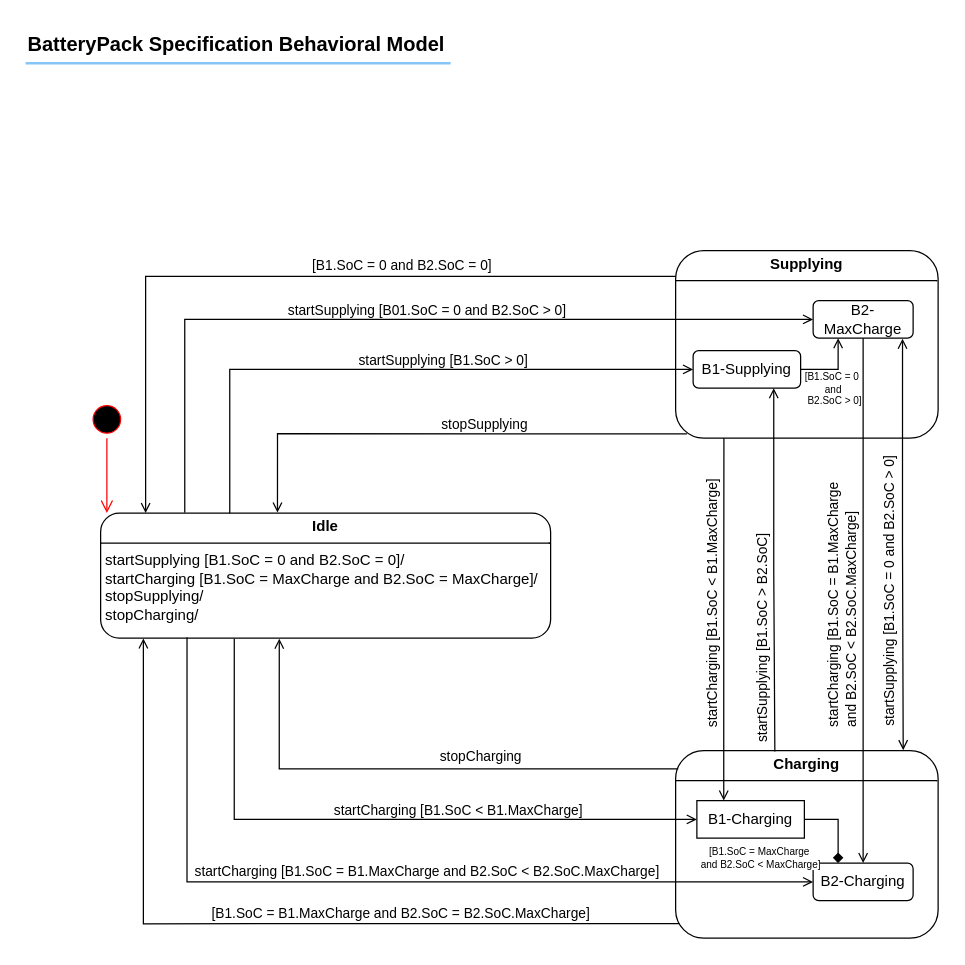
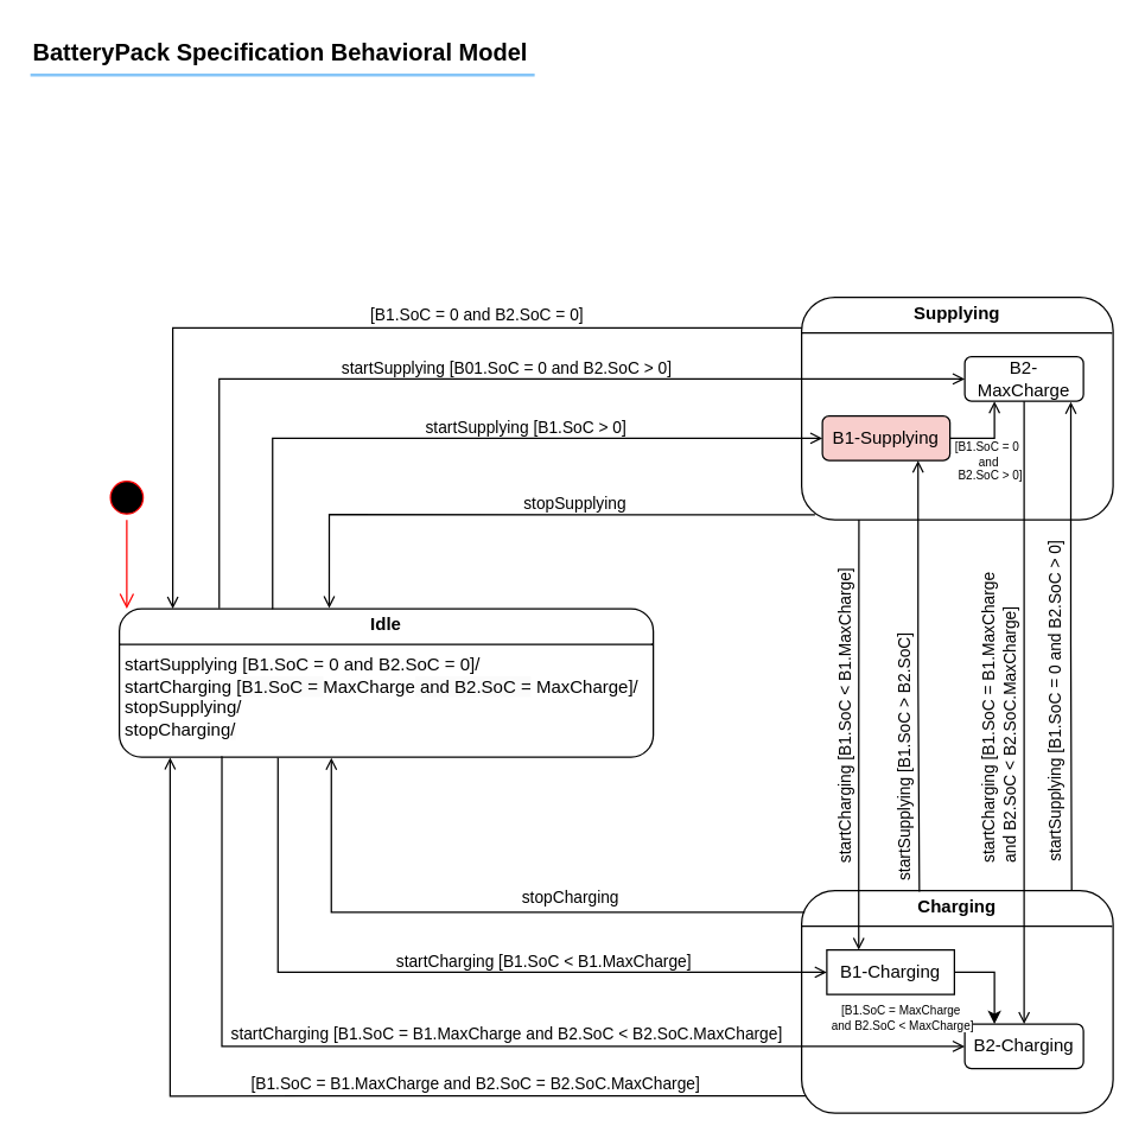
  <mxCell id="0" />
  <mxCell id="1" parent="0" />
  <mxCell id="2" value="&lt;b&gt;BatteryPack Specification Behavioral Model&lt;/b&gt;" style="text;fontSize=16;verticalAlign=middle;strokeColor=none;fillColor=none;whiteSpace=wrap;html=1;" vertex="1" parent="1"><mxGeometry x="20" y="20" width="430" height="30" as="geometry" /></mxCell>
  <mxCell id="3" value="" style="dashed=0;shape=line;strokeWidth=2;noLabel=1;strokeColor=#0C8CF2;opacity=50;" vertex="1" parent="1"><mxGeometry x="20" y="45" width="340" height="10" as="geometry" /></mxCell>
  <mxCell id="4" value="" style="ellipse;html=1;shape=startState;fillColor=#000000;strokeColor=#ff0000;" vertex="1" parent="1"><mxGeometry x="70" y="320" width="30" height="30" as="geometry" /></mxCell>
  <mxCell id="5" value="" style="edgeStyle=orthogonalEdgeStyle;html=1;verticalAlign=bottom;endArrow=open;endSize=8;strokeColor=#ff0000;rounded=0;entryX=0.5;entryY=0;entryDx=0;entryDy=0;" edge="1" parent="1" source="4"><mxGeometry relative="1" as="geometry"><mxPoint x="85" y="410" as="targetPoint" /></mxGeometry></mxCell>
  <mxCell id="6" value="&lt;p style=&quot;margin:0px;margin-top:4px;text-align:center;&quot;&gt;&lt;b&gt;Idle&lt;/b&gt;&lt;/p&gt;&lt;hr size=&quot;1&quot; style=&quot;border-style:solid;&quot;&gt;&lt;p style=&quot;margin: 0px 0px 0px 4px;&quot;&gt;startSupplying [B1.SoC = 0 and B2.SoC = 0]/&lt;/p&gt;&lt;p style=&quot;margin: 0px 0px 0px 4px;&quot;&gt;&lt;span style=&quot;color: light-dark(rgb(0, 0, 0), rgb(255, 255, 255)); background-color: transparent;&quot;&gt;startCharging&lt;/span&gt;&lt;span style=&quot;text-align: center; text-wrap-mode: nowrap; background-color: rgb(255, 255, 255);&quot;&gt;&amp;nbsp;[&lt;span style=&quot;text-align: left; text-wrap-mode: wrap; background-color: rgb(251, 251, 251);&quot;&gt;B1.SoC =&amp;nbsp;&lt;/span&gt;MaxCharge&lt;span style=&quot;text-align: left; text-wrap-mode: wrap; background-color: rgb(251, 251, 251);&quot;&gt;&amp;nbsp;and B2.SoC =&lt;/span&gt;&amp;nbsp;MaxCharge]/&lt;/span&gt;&lt;/p&gt;&lt;p style=&quot;margin: 0px 0px 0px 4px;&quot;&gt;&lt;span style=&quot;background-color: transparent; color: light-dark(rgb(0, 0, 0), rgb(255, 255, 255));&quot;&gt;stopSupplying&lt;/span&gt;/&lt;/p&gt;&lt;p style=&quot;margin: 0px 0px 0px 4px;&quot;&gt;&lt;span style=&quot;color: light-dark(rgb(0, 0, 0), rgb(255, 255, 255)); background-color: rgb(255, 255, 255);&quot;&gt;stopCharging&lt;/span&gt;&lt;span style=&quot;background-color: light-dark(rgb(251, 251, 251), rgb(21, 21, 21)); color: light-dark(rgb(0, 0, 0), rgb(255, 255, 255));&quot;&gt;/&lt;/span&gt;&lt;/p&gt;&lt;p style=&quot;margin:0px;margin-left:4px;&quot;&gt;&lt;br&gt;&lt;/p&gt;&lt;p style=&quot;margin:0px;margin-left:4px;&quot;&gt;&lt;br&gt;&lt;/p&gt;" style="verticalAlign=top;align=left;overflow=fill;html=1;whiteSpace=wrap;rounded=1;" vertex="1" parent="1"><mxGeometry x="80" y="410" width="360" height="100" as="geometry" /></mxCell>
  <mxCell id="7" value="&lt;p style=&quot;margin:0px;margin-top:4px;text-align:center;&quot;&gt;&lt;b&gt;Supplying&lt;/b&gt;&lt;/p&gt;&lt;hr size=&quot;1&quot; style=&quot;border-style:solid;&quot;&gt;&lt;p style=&quot;margin:0px;margin-left:4px;&quot;&gt;&lt;br&gt;&lt;/p&gt;&lt;p style=&quot;margin:0px;margin-left:4px;&quot;&gt;&lt;br&gt;&lt;/p&gt;&lt;p style=&quot;margin:0px;margin-left:4px;&quot;&gt;&lt;br&gt;&lt;/p&gt;" style="verticalAlign=top;align=left;overflow=fill;html=1;whiteSpace=wrap;rounded=1;" vertex="1" parent="1"><mxGeometry x="540" y="200" width="210" height="150" as="geometry" /></mxCell>
  <mxCell id="8" style="edgeStyle=orthogonalEdgeStyle;rounded=0;orthogonalLoop=1;jettySize=auto;html=1;exitX=1;exitY=0.5;exitDx=0;exitDy=0;entryX=0.25;entryY=1;entryDx=0;entryDy=0;strokeColor=default;align=center;verticalAlign=middle;fontFamily=Helvetica;fontSize=11;fontColor=default;labelBackgroundColor=default;endArrow=open;endFill=0;" edge="1" parent="1" source="10" target="11"><mxGeometry relative="1" as="geometry" /></mxCell>
  <mxCell id="9" value="[B1.SoC = 0&amp;nbsp;&lt;div&gt;and&lt;/div&gt;&lt;div&gt;&amp;nbsp;B2.SoC &amp;gt; 0]&lt;/div&gt;" style="edgeLabel;html=1;align=center;verticalAlign=middle;resizable=0;points=[];fontSize=8;" vertex="1" connectable="0" parent="8"><mxGeometry x="-0.063" y="-1" relative="1" as="geometry"><mxPoint x="-1" y="14" as="offset" /></mxGeometry></mxCell>
- <mxCell id="10" value="B1-Supplying" style="rounded=1;whiteSpace=wrap;html=1;" vertex="1" parent="1"><mxGeometry x="554" y="280" width="86" height="30" as="geometry" /></mxCell>
+ <mxCell id="10" value="B1-Supplying" style="rounded=1;whiteSpace=wrap;html=1;fillColor=#f8cecc;" vertex="1" parent="1"><mxGeometry x="554" y="280" width="86" height="30" as="geometry" /></mxCell>
  <mxCell id="11" value="B2-MaxCharge" style="rounded=1;whiteSpace=wrap;html=1;" vertex="1" parent="1"><mxGeometry x="650" y="240" width="80" height="30" as="geometry" /></mxCell>
  <mxCell id="12" value="" style="group" vertex="1" connectable="0" parent="1"><mxGeometry x="540" y="600" width="210" height="150" as="geometry" /></mxCell>
  <mxCell id="13" value="&lt;p style=&quot;margin:0px;margin-top:4px;text-align:center;&quot;&gt;&lt;b&gt;Charging&lt;/b&gt;&lt;/p&gt;&lt;hr size=&quot;1&quot; style=&quot;border-style:solid;&quot;&gt;&lt;p style=&quot;margin:0px;margin-left:4px;&quot;&gt;&lt;br&gt;&lt;/p&gt;&lt;p style=&quot;margin:0px;margin-left:4px;&quot;&gt;&lt;br&gt;&lt;/p&gt;&lt;p style=&quot;margin:0px;margin-left:4px;&quot;&gt;&lt;br&gt;&lt;/p&gt;" style="verticalAlign=top;align=left;overflow=fill;html=1;whiteSpace=wrap;rounded=1;" vertex="1" parent="12"><mxGeometry width="210" height="150" as="geometry" /></mxCell>
- <mxCell id="14" style="edgeStyle=orthogonalEdgeStyle;rounded=0;orthogonalLoop=1;jettySize=auto;html=1;exitX=1;exitY=0.5;exitDx=0;exitDy=0;entryX=0.25;entryY=0;entryDx=0;entryDy=0;endArrow=diamond;" edge="1" parent="12" source="15" target="16"><mxGeometry relative="1" as="geometry" /></mxCell>
+ <mxCell id="14" style="edgeStyle=orthogonalEdgeStyle;rounded=0;orthogonalLoop=1;jettySize=auto;html=1;exitX=1;exitY=0.5;exitDx=0;exitDy=0;entryX=0.25;entryY=0;entryDx=0;entryDy=0;" edge="1" parent="12" source="15" target="16"><mxGeometry relative="1" as="geometry" /></mxCell>
  <mxCell id="15" value="B1-Charging" style="whiteSpace=wrap;html=1;rounded=0;" vertex="1" parent="12"><mxGeometry x="17" y="40" width="86" height="30" as="geometry" /></mxCell>
  <mxCell id="16" value="B2-Charging" style="rounded=1;whiteSpace=wrap;html=1;" vertex="1" parent="12"><mxGeometry x="110" y="90" width="80" height="30" as="geometry" /></mxCell>
  <mxCell id="17" value="[B1.SoC = MaxCharge&amp;nbsp;&lt;div&gt;and&amp;nbsp;&lt;span style=&quot;background-color: light-dark(#ffffff, var(--ge-dark-color, #121212)); color: light-dark(rgb(0, 0, 0), rgb(255, 255, 255));&quot;&gt;B2.SoC &amp;lt; MaxCharge]&lt;/span&gt;&lt;/div&gt;" style="edgeLabel;html=1;align=center;verticalAlign=middle;resizable=0;points=[];fontSize=8;" vertex="1" connectable="0" parent="12"><mxGeometry x="69.999" y="-238.996" as="geometry"><mxPoint x="-2" y="324" as="offset" /></mxGeometry></mxCell>
  <mxCell id="18" style="edgeStyle=orthogonalEdgeStyle;rounded=0;orthogonalLoop=1;jettySize=auto;html=1;exitX=0.043;exitY=0.977;exitDx=0;exitDy=0;entryX=0.393;entryY=-0.004;entryDx=0;entryDy=0;endArrow=open;endFill=0;exitPerimeter=0;entryPerimeter=0;" edge="1" parent="1" source="7" target="6"><mxGeometry relative="1" as="geometry" /></mxCell>
  <mxCell id="19" value="stopSupplying" style="edgeLabel;html=1;align=center;verticalAlign=middle;resizable=0;points=[];labelBackgroundColor=none;" vertex="1" connectable="0" parent="18"><mxGeometry x="-0.163" y="1" relative="1" as="geometry"><mxPoint y="-9" as="offset" /></mxGeometry></mxCell>
  <mxCell id="20" style="edgeStyle=orthogonalEdgeStyle;rounded=0;orthogonalLoop=1;jettySize=auto;html=1;exitX=0.001;exitY=0.137;exitDx=0;exitDy=0;entryX=0.1;entryY=0;entryDx=0;entryDy=0;exitPerimeter=0;strokeColor=default;align=center;verticalAlign=middle;fontFamily=Helvetica;fontSize=11;fontColor=default;labelBackgroundColor=default;endArrow=open;endFill=0;entryPerimeter=0;" edge="1" parent="1" source="7" target="6"><mxGeometry relative="1" as="geometry" /></mxCell>
  <mxCell id="21" value="[B1.SoC = 0 and B2.SoC = 0]" style="edgeLabel;html=1;align=center;verticalAlign=middle;resizable=0;points=[];labelBackgroundColor=none;" vertex="1" connectable="0" parent="20"><mxGeometry x="-0.282" relative="1" as="geometry"><mxPoint y="-9" as="offset" /></mxGeometry></mxCell>
  <mxCell id="22" style="edgeStyle=orthogonalEdgeStyle;rounded=0;orthogonalLoop=1;jettySize=auto;html=1;exitX=0;exitY=0.5;exitDx=0;exitDy=0;entryX=0.287;entryY=0.002;entryDx=0;entryDy=0;endArrow=none;endFill=0;startArrow=open;startFill=0;entryPerimeter=0;" edge="1" parent="1" source="10" target="6"><mxGeometry relative="1" as="geometry" /></mxCell>
  <mxCell id="23" value="startSupplying [B1.SoC &amp;gt; 0]" style="edgeLabel;html=1;align=center;verticalAlign=middle;resizable=0;points=[];labelBackgroundColor=none;" vertex="1" connectable="0" parent="22"><mxGeometry x="-0.173" y="1" relative="1" as="geometry"><mxPoint y="-9" as="offset" /></mxGeometry></mxCell>
  <mxCell id="24" style="edgeStyle=orthogonalEdgeStyle;rounded=0;orthogonalLoop=1;jettySize=auto;html=1;exitX=0;exitY=0.5;exitDx=0;exitDy=0;entryX=0.187;entryY=-0.004;entryDx=0;entryDy=0;entryPerimeter=0;strokeColor=default;align=center;verticalAlign=middle;fontFamily=Helvetica;fontSize=11;fontColor=default;labelBackgroundColor=default;endArrow=none;endFill=0;startArrow=open;startFill=0;" edge="1" parent="1" source="11" target="6"><mxGeometry relative="1" as="geometry" /></mxCell>
  <mxCell id="25" value="startSupplying [B01.SoC = 0 and B2.SoC &amp;gt; 0]" style="edgeLabel;html=1;align=center;verticalAlign=middle;resizable=0;points=[];labelBackgroundColor=none;" vertex="1" connectable="0" parent="24"><mxGeometry x="-0.057" y="1" relative="1" as="geometry"><mxPoint y="-9" as="offset" /></mxGeometry></mxCell>
  <mxCell id="26" style="edgeStyle=orthogonalEdgeStyle;rounded=0;orthogonalLoop=1;jettySize=auto;html=1;exitX=0.01;exitY=0.097;exitDx=0;exitDy=0;entryX=0.397;entryY=1.004;entryDx=0;entryDy=0;exitPerimeter=0;strokeColor=default;align=center;verticalAlign=middle;fontFamily=Helvetica;fontSize=11;fontColor=default;labelBackgroundColor=default;endArrow=open;endFill=0;entryPerimeter=0;" edge="1" parent="1" source="13" target="6"><mxGeometry relative="1" as="geometry" /></mxCell>
  <mxCell id="27" value="stopCharging" style="edgeLabel;html=1;align=center;verticalAlign=middle;resizable=0;points=[];labelBackgroundColor=none;" vertex="1" connectable="0" parent="26"><mxGeometry x="-0.249" y="-1" relative="1" as="geometry"><mxPoint y="-9" as="offset" /></mxGeometry></mxCell>
  <mxCell id="28" style="edgeStyle=orthogonalEdgeStyle;rounded=0;orthogonalLoop=1;jettySize=auto;html=1;exitX=0.013;exitY=0.923;exitDx=0;exitDy=0;entryX=0.095;entryY=1.002;entryDx=0;entryDy=0;entryPerimeter=0;exitPerimeter=0;strokeColor=default;align=center;verticalAlign=middle;fontFamily=Helvetica;fontSize=11;fontColor=default;labelBackgroundColor=default;endArrow=open;endFill=0;" edge="1" parent="1" source="13" target="6"><mxGeometry relative="1" as="geometry" /></mxCell>
  <mxCell id="29" value="[B1.SoC = B1.MaxCharge and B2.SoC = B2.SoC.MaxCharge]" style="edgeLabel;html=1;align=center;verticalAlign=middle;resizable=0;points=[];labelBackgroundColor=none;" vertex="1" connectable="0" parent="28"><mxGeometry x="-0.302" relative="1" as="geometry"><mxPoint x="6" y="-9" as="offset" /></mxGeometry></mxCell>
  <mxCell id="30" style="edgeStyle=orthogonalEdgeStyle;rounded=0;orthogonalLoop=1;jettySize=auto;html=1;entryX=0.297;entryY=1.004;entryDx=0;entryDy=0;entryPerimeter=0;strokeColor=default;align=center;verticalAlign=middle;fontFamily=Helvetica;fontSize=11;fontColor=default;labelBackgroundColor=default;endArrow=none;endFill=0;startArrow=open;startFill=0;" edge="1" parent="1" source="15" target="6"><mxGeometry relative="1" as="geometry" /></mxCell>
  <mxCell id="31" value="startCharging [B1.SoC &amp;lt; B1.MaxCharge]" style="edgeLabel;html=1;align=center;verticalAlign=middle;resizable=0;points=[];labelBackgroundColor=none;" vertex="1" connectable="0" parent="30"><mxGeometry x="-0.255" y="1" relative="1" as="geometry"><mxPoint y="-9" as="offset" /></mxGeometry></mxCell>
  <mxCell id="32" style="edgeStyle=orthogonalEdgeStyle;rounded=0;orthogonalLoop=1;jettySize=auto;html=1;entryX=0.192;entryY=0.994;entryDx=0;entryDy=0;entryPerimeter=0;endArrow=none;endFill=0;startArrow=open;startFill=0;" edge="1" parent="1" source="16" target="6"><mxGeometry relative="1" as="geometry" /></mxCell>
  <mxCell id="33" value="startCharging [B1.SoC = B1.MaxCharge and B2.SoC &amp;lt; B2.SoC.MaxCharge]" style="edgeLabel;html=1;align=center;verticalAlign=middle;resizable=0;points=[];labelBackgroundColor=none;" vertex="1" connectable="0" parent="32"><mxGeometry x="-0.021" relative="1" as="geometry"><mxPoint x="31" y="-9" as="offset" /></mxGeometry></mxCell>
  <mxCell id="34" style="edgeStyle=orthogonalEdgeStyle;rounded=0;orthogonalLoop=1;jettySize=auto;html=1;entryX=0.5;entryY=0;entryDx=0;entryDy=0;strokeColor=default;align=center;verticalAlign=middle;fontFamily=Helvetica;fontSize=11;fontColor=default;labelBackgroundColor=default;endArrow=open;endFill=0;" edge="1" parent="1" source="11" target="16"><mxGeometry relative="1" as="geometry" /></mxCell>
  <mxCell id="35" value="&lt;span style=&quot;&quot;&gt;startCharging [B1.SoC = B1.MaxCharge&amp;nbsp;&lt;/span&gt;&lt;div&gt;&lt;span style=&quot;&quot;&gt;and B2.SoC &amp;lt; B2.SoC.MaxCharge]&lt;/span&gt;&lt;/div&gt;" style="edgeLabel;html=1;align=left;verticalAlign=middle;resizable=0;points=[];rotation=270;labelBackgroundColor=none;" vertex="1" connectable="0" parent="34"><mxGeometry x="-0.018" y="-1" relative="1" as="geometry"><mxPoint x="-16" y="108" as="offset" /></mxGeometry></mxCell>
- <mxCell id="36" style="edgeStyle=orthogonalEdgeStyle;rounded=0;orthogonalLoop=1;jettySize=auto;html=1;exitX=0.894;exitY=1.014;exitDx=0;exitDy=0;entryX=0.867;entryY=-0.002;entryDx=0;entryDy=0;entryPerimeter=0;endArrow=open;endFill=0;startArrow=open;startFill=0;exitPerimeter=0;" edge="1" parent="1" source="11" target="13"><mxGeometry relative="1" as="geometry" /></mxCell>
+ <mxCell id="36" style="edgeStyle=orthogonalEdgeStyle;rounded=0;orthogonalLoop=1;jettySize=auto;html=1;exitX=0.894;exitY=1.014;exitDx=0;exitDy=0;entryX=0.867;entryY=-0.002;entryDx=0;entryDy=0;entryPerimeter=0;endArrow=none;endFill=0;startArrow=open;startFill=0;exitPerimeter=0;" edge="1" parent="1" source="11" target="13"><mxGeometry relative="1" as="geometry" /></mxCell>
  <mxCell id="37" value="startSupplying [&lt;span style=&quot;&quot;&gt;B1.SoC = 0 and B2.SoC &amp;gt; 0&lt;/span&gt;]" style="edgeLabel;html=1;align=center;verticalAlign=middle;resizable=0;points=[];rotation=270;labelBackgroundColor=none;" vertex="1" connectable="0" parent="36"><mxGeometry x="0.338" y="-1" relative="1" as="geometry"><mxPoint x="-10" y="-17" as="offset" /></mxGeometry></mxCell>
  <mxCell id="38" style="edgeStyle=orthogonalEdgeStyle;rounded=0;orthogonalLoop=1;jettySize=auto;html=1;exitX=0.75;exitY=1;exitDx=0;exitDy=0;entryX=0.378;entryY=0.005;entryDx=0;entryDy=0;entryPerimeter=0;endArrow=none;endFill=0;startArrow=open;startFill=0;" edge="1" parent="1" source="10" target="13"><mxGeometry relative="1" as="geometry" /></mxCell>
  <mxCell id="39" value="startSupplying [B1.SoC &amp;gt; B2.SoC]" style="edgeLabel;html=1;align=center;verticalAlign=middle;resizable=0;points=[];rotation=270;labelBackgroundColor=none;" vertex="1" connectable="0" parent="38"><mxGeometry x="0.329" y="-1" relative="1" as="geometry"><mxPoint x="-10" y="8" as="offset" /></mxGeometry></mxCell>
  <mxCell id="40" style="edgeStyle=orthogonalEdgeStyle;rounded=0;orthogonalLoop=1;jettySize=auto;html=1;exitX=0.25;exitY=0;exitDx=0;exitDy=0;entryX=0.184;entryY=1;entryDx=0;entryDy=0;entryPerimeter=0;endArrow=none;endFill=0;startArrow=open;startFill=0;" edge="1" parent="1" source="15" target="7"><mxGeometry relative="1" as="geometry" /></mxCell>
  <mxCell id="41" value="startCharging [B1.SoC &amp;lt; B1.MaxCharge]" style="edgeLabel;html=1;align=center;verticalAlign=middle;resizable=0;points=[];rotation=270;labelBackgroundColor=none;" vertex="1" connectable="0" parent="40"><mxGeometry x="0.163" relative="1" as="geometry"><mxPoint x="-10" y="12" as="offset" /></mxGeometry></mxCell>
